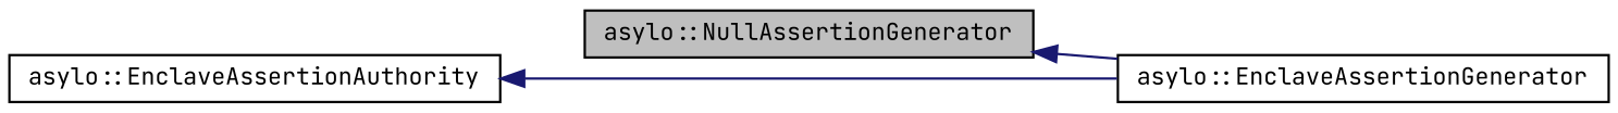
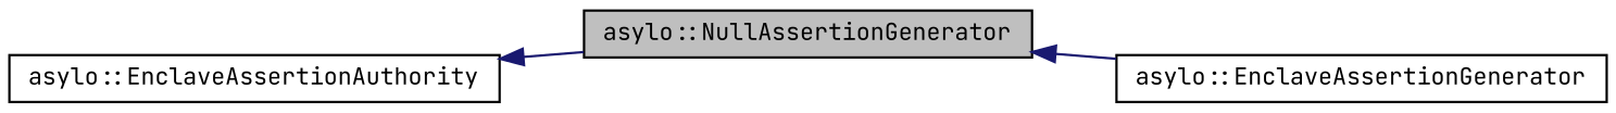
  digraph {
    fontname="JetBrains Mono"
    rankdir=LR
    node [color=black fillcolor=white fontname="JetBrains Mono" fontsize=10 shape=record style=filled]
    edge [color=midnightblue dir=back fontname="JetBrains Mono" fontsize=10 labelfontname=Helvetica labelfontsize=10 style=solid]
    n1 [fillcolor=grey75 fontcolor=black height=0.2 label="asylo::NullAssertionGenerator" width=0.4]
    n2 [height=0.2 label="asylo::EnclaveAssertionGenerator" width=0.4]
    n3 [height=0.2 label="asylo::EnclaveAssertionAuthority" width=0.4]
    n1 -> n2
-   n3 -> n2
+   n3 -> n1
  }
